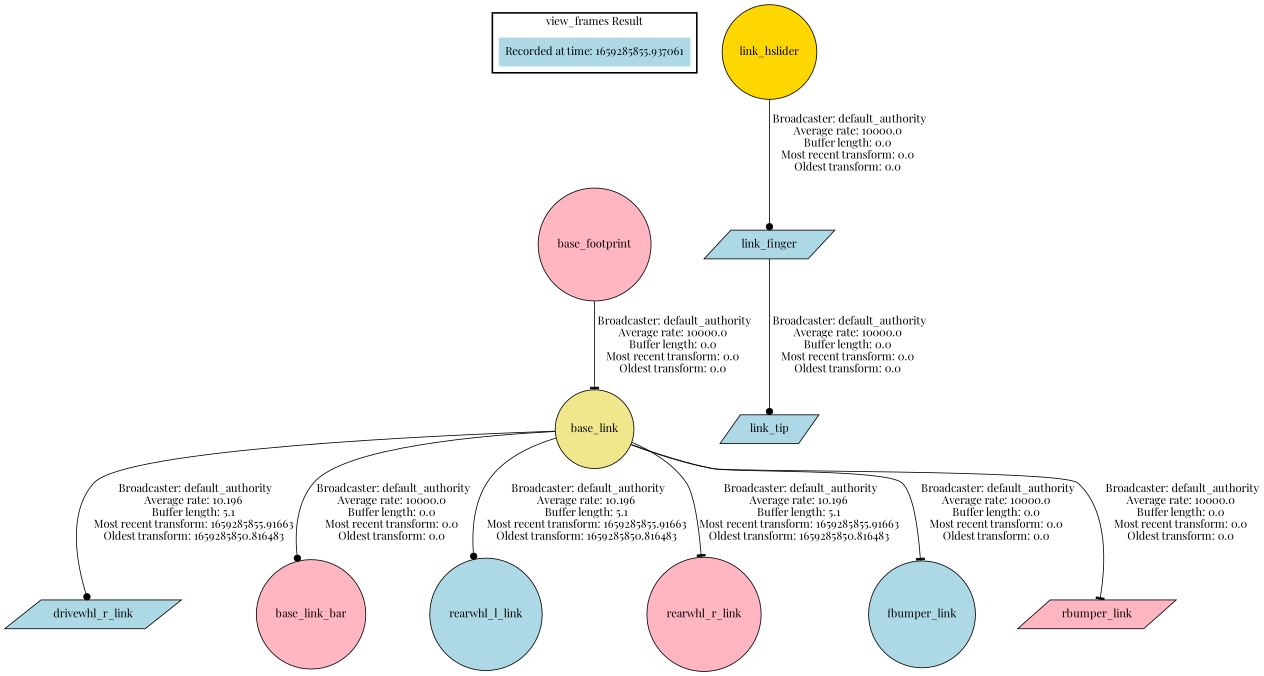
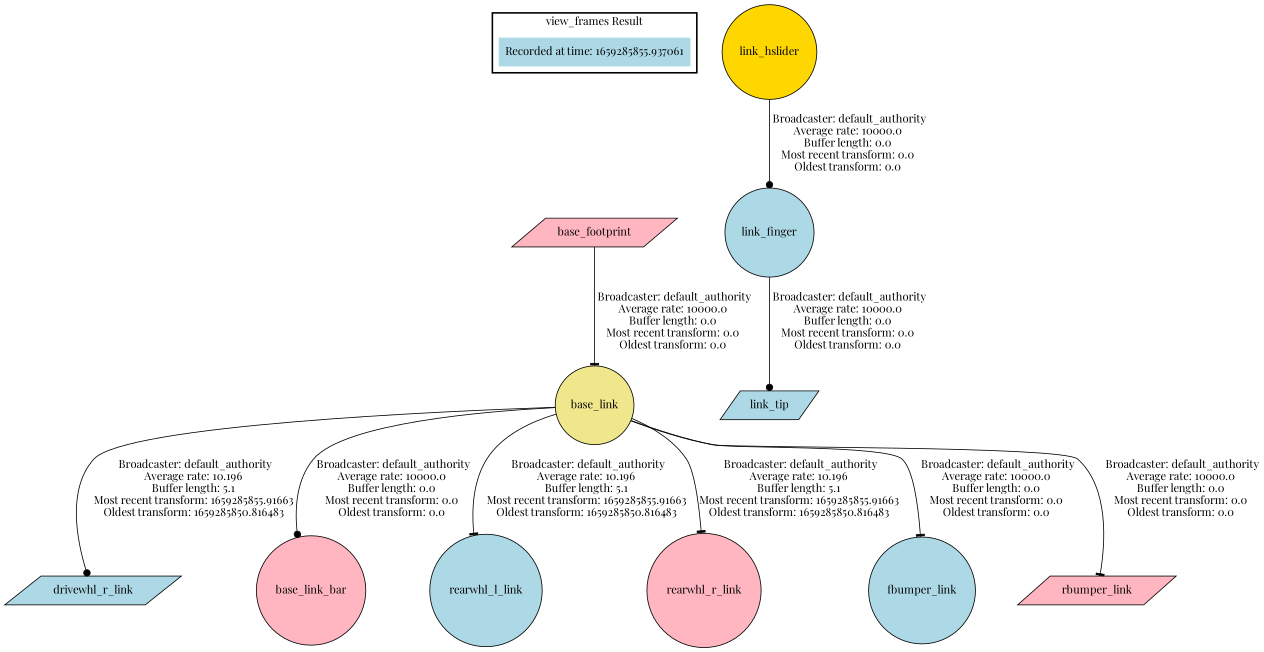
  digraph {
    fontname="Playfair Display"
    node [fillcolor=lightblue fontname="Playfair Display" shape=circle style=filled]
    edge [fontname="Playfair Display" arrowhead=tee]
    "Recorded at time: 1659285855.937061" [shape=plaintext]
-   base_footprint [fillcolor=lightpink]
+   base_footprint [fillcolor=lightpink shape=parallelogram]
    base_link [fillcolor=khaki]
    drivewhl_r_link [shape=parallelogram]
    base_link_bar [fillcolor=lightpink]
    rearwhl_l_link
    rearwhl_r_link [fillcolor=lightpink]
    fbumper_link
    rbumper_link [fillcolor=lightpink shape=parallelogram]
    link_hslider [fillcolor=gold]
-   link_finger [shape=parallelogram]
+   link_finger
    link_tip [shape=parallelogram]
    subgraph cluster_1 {
      color=black
      label="view_frames Result"
      style=bold
      "Recorded at time: 1659285855.937061"
    }
    "Recorded at time: 1659285855.937061" -> base_footprint [style=invis arrowhead=""]
    base_footprint -> base_link [label=" Broadcaster: default_authority\nAverage rate: 10000.0\nBuffer length: 0.0\nMost recent transform: 0.0\nOldest transform: 0.0\n"]
    base_link -> drivewhl_r_link [arrowhead=dot label=" Broadcaster: default_authority\nAverage rate: 10.196\nBuffer length: 5.1\nMost recent transform: 1659285855.91663\nOldest transform: 1659285850.816483\n"]
    base_link -> base_link_bar [arrowhead=dot label=" Broadcaster: default_authority\nAverage rate: 10000.0\nBuffer length: 0.0\nMost recent transform: 0.0\nOldest transform: 0.0\n"]
-   base_link -> rearwhl_l_link [arrowhead=dot label=" Broadcaster: default_authority\nAverage rate: 10.196\nBuffer length: 5.1\nMost recent transform: 1659285855.91663\nOldest transform: 1659285850.816483\n"]
+   base_link -> rearwhl_l_link [label=" Broadcaster: default_authority\nAverage rate: 10.196\nBuffer length: 5.1\nMost recent transform: 1659285855.91663\nOldest transform: 1659285850.816483\n"]
    base_link -> rearwhl_r_link [label=" Broadcaster: default_authority\nAverage rate: 10.196\nBuffer length: 5.1\nMost recent transform: 1659285855.91663\nOldest transform: 1659285850.816483\n"]
    base_link -> fbumper_link [label=" Broadcaster: default_authority\nAverage rate: 10000.0\nBuffer length: 0.0\nMost recent transform: 0.0\nOldest transform: 0.0\n"]
    base_link -> rbumper_link [label=" Broadcaster: default_authority\nAverage rate: 10000.0\nBuffer length: 0.0\nMost recent transform: 0.0\nOldest transform: 0.0\n"]
    link_hslider -> link_finger [arrowhead=dot label=" Broadcaster: default_authority\nAverage rate: 10000.0\nBuffer length: 0.0\nMost recent transform: 0.0\nOldest transform: 0.0\n"]
    link_finger -> link_tip [arrowhead=dot label=" Broadcaster: default_authority\nAverage rate: 10000.0\nBuffer length: 0.0\nMost recent transform: 0.0\nOldest transform: 0.0\n"]
  }
